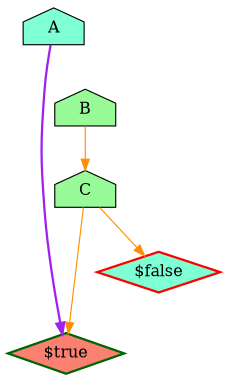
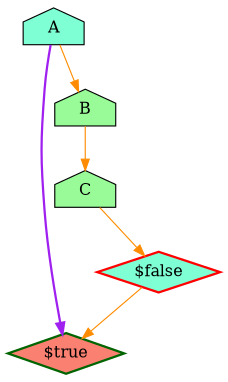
  digraph {
    node [fillcolor=aquamarine shape=house style=filled]
    edge [color=darkorange style=solid]
    n1 [color=darkgreen fillcolor=salmon label="$true" shape=diamond style="bold,filled"]
    n2 [color=red label="$false" shape=diamond style="bold,filled"]
    n3 [fillcolor=palegreen label=C]
    n4 [fillcolor=palegreen label=B]
    n5 [label=A]
-   n3 -> n1
+   n2 -> n1
    n3 -> n2
    n4 -> n3
    n5 -> n1 [color=purple style=bold]
+   n5 -> n4
  }
